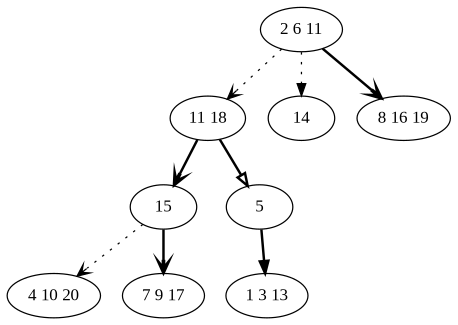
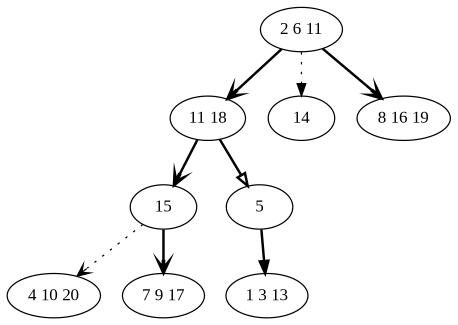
  digraph {
    fontname="Liberation Serif"
    node [fontname="Liberation Serif"]
    edge [arrowhead=vee fontname="Liberation Serif" style=bold]
    n1 [label="2 6 11"]
    n2 [label="11 18"]
    n3 [label=14]
    n4 [label="8 16 19"]
    n5 [label=15]
    n6 [label=5]
    n7 [label="4 10 20"]
    n8 [label="7 9 17"]
    n9 [label="1 3 13"]
-   n1 -> n2 [style=dotted]
+   n1 -> n2
    n1 -> n3 [arrowhead=normal style=dotted]
    n1 -> n4
    n2 -> n5
    n2 -> n6 [arrowhead=onormal]
    n5 -> n7 [style=dotted]
    n5 -> n8
    n6 -> n9 [arrowhead=normal]
  }
